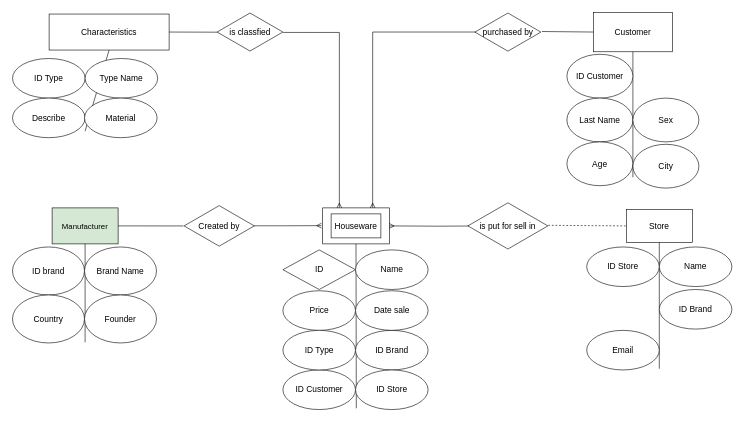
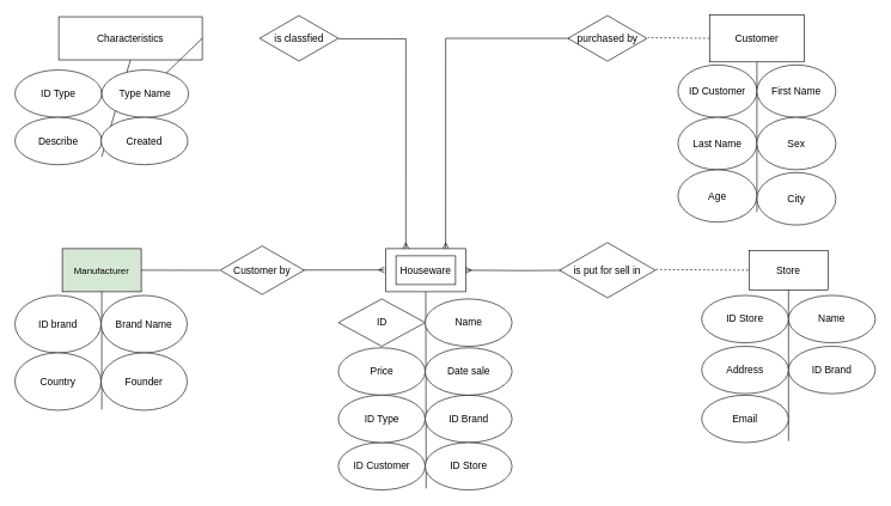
  <mxCell id="0" />
  <mxCell id="1" parent="0" />
  <mxCell id="2" value="" style="rounded=0;whiteSpace=wrap;html=1;gradientColor=none;fillColor=default;" parent="1" vertex="1"><mxGeometry x="537" y="346" width="111" height="60" as="geometry" /></mxCell>
  <mxCell id="3" value="Houseware" style="rounded=0;whiteSpace=wrap;html=1;fillColor=default;gradientColor=none;fontSize=14;" parent="1" vertex="1"><mxGeometry x="551" y="356" width="83" height="40" as="geometry" /></mxCell>
  <mxCell id="4" value="" style="endArrow=none;html=1;rounded=0;fontSize=14;entryX=0.5;entryY=1;entryDx=0;entryDy=0;" parent="1" target="2" edge="1"><mxGeometry width="50" height="50" relative="1" as="geometry"><mxPoint x="593" y="680" as="sourcePoint" /><mxPoint x="592" y="438" as="targetPoint" /></mxGeometry></mxCell>
  <mxCell id="5" value="" style="edgeStyle=orthogonalEdgeStyle;fontSize=12;html=1;endArrow=ERmany;rounded=0;startArrow=none;entryX=0;entryY=0.5;entryDx=0;entryDy=0;exitX=0.993;exitY=0.497;exitDx=0;exitDy=0;exitPerimeter=0;" parent="1" source="6" edge="1"><mxGeometry width="100" height="100" relative="1" as="geometry"><mxPoint x="350" y="376" as="sourcePoint" /><mxPoint x="535" y="375.58" as="targetPoint" /><Array as="points" /></mxGeometry></mxCell>
- <mxCell id="6" value="Created by" style="html=1;whiteSpace=wrap;aspect=fixed;shape=isoRectangle;rounded=0;fontSize=14;fillColor=default;gradientColor=none;" parent="1" vertex="1"><mxGeometry x="306" y="340.9" width="117" height="70.2" as="geometry" /></mxCell>
+ <mxCell id="6" value="Customer by" style="html=1;whiteSpace=wrap;aspect=fixed;shape=isoRectangle;rounded=0;fontSize=14;fillColor=default;gradientColor=none;" parent="1" vertex="1"><mxGeometry x="306" y="340.9" width="117" height="70.2" as="geometry" /></mxCell>
  <mxCell id="7" value="&lt;font style=&quot;font-size: 13px;&quot;&gt;Manufacturer&lt;/font&gt;" style="rounded=0;whiteSpace=wrap;html=1;fontSize=14;fillColor=#d5e8d4;" parent="1" vertex="1"><mxGeometry x="86" y="346" width="110" height="60" as="geometry" /></mxCell>
  <mxCell id="8" value="" style="endArrow=none;html=1;rounded=0;fontSize=14;entryX=-0.007;entryY=0.501;entryDx=0;entryDy=0;entryPerimeter=0;exitX=1;exitY=0.5;exitDx=0;exitDy=0;" parent="1" source="7" target="6" edge="1"><mxGeometry width="50" height="50" relative="1" as="geometry"><mxPoint x="240" y="444" as="sourcePoint" /><mxPoint x="290" y="394" as="targetPoint" /></mxGeometry></mxCell>
  <mxCell id="9" value="" style="edgeStyle=orthogonalEdgeStyle;fontSize=12;html=1;endArrow=ERmany;rounded=0;startArrow=none;entryX=1;entryY=0.5;entryDx=0;entryDy=0;" parent="1" target="2" edge="1"><mxGeometry width="100" height="100" relative="1" as="geometry"><mxPoint x="812" y="376" as="sourcePoint" /><mxPoint x="869.82" y="396" as="targetPoint" /><Array as="points" /></mxGeometry></mxCell>
  <mxCell id="10" value="is put for sell in" style="html=1;whiteSpace=wrap;aspect=fixed;shape=isoRectangle;rounded=0;fontSize=14;fillColor=default;gradientColor=none;" parent="1" vertex="1"><mxGeometry x="779" y="336" width="133.33" height="80" as="geometry" /></mxCell>
  <mxCell id="11" value="Store" style="rounded=0;whiteSpace=wrap;html=1;fontSize=14;fillColor=default;gradientColor=none;" parent="1" vertex="1"><mxGeometry x="1043" y="348.5" width="110" height="55" as="geometry" /></mxCell>
  <mxCell id="12" value="" style="endArrow=none;html=1;rounded=0;fontSize=14;exitX=1.005;exitY=0.488;exitDx=0;exitDy=0;exitPerimeter=0;entryX=0;entryY=0.5;entryDx=0;entryDy=0;dashed=1;" parent="1" source="10" target="11" edge="1"><mxGeometry width="50" height="50" relative="1" as="geometry"><mxPoint x="658" y="334" as="sourcePoint" /><mxPoint x="708" y="284" as="targetPoint" /></mxGeometry></mxCell>
  <mxCell id="13" value="" style="edgeStyle=orthogonalEdgeStyle;fontSize=12;html=1;endArrow=ERmany;rounded=0;startArrow=none;exitX=1.003;exitY=0.51;exitDx=0;exitDy=0;exitPerimeter=0;entryX=0.25;entryY=0;entryDx=0;entryDy=0;" parent="1" source="14" target="2" edge="1"><mxGeometry width="100" height="100" relative="1" as="geometry"><mxPoint x="471" y="31" as="sourcePoint" /><mxPoint x="592" y="284" as="targetPoint" /><Array as="points"><mxPoint x="565" y="54" /></Array></mxGeometry></mxCell>
  <mxCell id="14" value="is classfied" style="html=1;whiteSpace=wrap;aspect=fixed;shape=isoRectangle;rounded=0;fontSize=14;fillColor=default;gradientColor=none;" parent="1" vertex="1"><mxGeometry x="361" y="20" width="109.67" height="65.8" as="geometry" /></mxCell>
  <mxCell id="15" value="Characteristics" style="rounded=0;whiteSpace=wrap;html=1;fontSize=14;fillColor=default;gradientColor=none;" parent="1" vertex="1"><mxGeometry x="81" y="22.9" width="200" height="60" as="geometry" /></mxCell>
- <mxCell id="16" value="" style="endArrow=none;html=1;rounded=0;fontSize=14;exitX=1;exitY=0.5;exitDx=0;exitDy=0;entryX=0.004;entryY=0.504;entryDx=0;entryDy=0;entryPerimeter=0;" parent="1" source="15" target="14" edge="1"><mxGeometry width="50" height="50" relative="1" as="geometry"><mxPoint x="361" y="213" as="sourcePoint" /><mxPoint x="411" y="163" as="targetPoint" /></mxGeometry></mxCell>
+ <mxCell id="16" value="" style="endArrow=none;html=1;rounded=0;fontSize=14;exitX=1;exitY=0.5;exitDx=0;exitDy=0;" parent="1" source="15" target="30" edge="1"><mxGeometry width="50" height="50" relative="1" as="geometry"><mxPoint x="361" y="213" as="sourcePoint" /><mxPoint x="411" y="163" as="targetPoint" /></mxGeometry></mxCell>
  <mxCell id="17" value="&lt;div style=&quot;text-align: start;&quot;&gt;purchased by&lt;/div&gt;" style="html=1;whiteSpace=wrap;aspect=fixed;shape=isoRectangle;rounded=0;fontSize=14;fillColor=default;gradientColor=none;" parent="1" vertex="1"><mxGeometry x="790.67" y="20" width="109.99" height="66" as="geometry" /></mxCell>
  <mxCell id="18" value="Customer" style="rounded=0;whiteSpace=wrap;html=1;fontSize=14;fillColor=default;gradientColor=none;" parent="1" vertex="1"><mxGeometry x="988" y="20" width="132" height="65.8" as="geometry" /></mxCell>
  <mxCell id="19" value="" style="endArrow=none;html=1;rounded=0;fontSize=14;entryX=0.5;entryY=1;entryDx=0;entryDy=0;" parent="1" target="15" edge="1"><mxGeometry width="50" height="50" relative="1" as="geometry"><mxPoint x="141" y="218" as="sourcePoint" /><mxPoint x="620" y="295" as="targetPoint" /></mxGeometry></mxCell>
  <mxCell id="20" value="" style="endArrow=none;html=1;rounded=0;fontSize=14;exitX=0.5;exitY=1;exitDx=0;exitDy=0;" parent="1" source="7" edge="1"><mxGeometry width="50" height="50" relative="1" as="geometry"><mxPoint x="350" y="433" as="sourcePoint" /><mxPoint x="141" y="570" as="targetPoint" /></mxGeometry></mxCell>
  <mxCell id="21" value="" style="endArrow=none;html=1;rounded=0;fontSize=14;entryX=0.5;entryY=1;entryDx=0;entryDy=0;" parent="1" target="11" edge="1"><mxGeometry width="50" height="50" relative="1" as="geometry"><mxPoint x="1098" y="614" as="sourcePoint" /><mxPoint x="730" y="350" as="targetPoint" /></mxGeometry></mxCell>
  <mxCell id="22" value="" style="endArrow=none;html=1;rounded=0;fontSize=14;entryX=0.5;entryY=1;entryDx=0;entryDy=0;" parent="1" target="18" edge="1"><mxGeometry width="50" height="50" relative="1" as="geometry"><mxPoint x="1054" y="295" as="sourcePoint" /><mxPoint x="719" y="218" as="targetPoint" /></mxGeometry></mxCell>
  <mxCell id="23" value="" style="edgeStyle=orthogonalEdgeStyle;fontSize=12;html=1;endArrow=ERmany;rounded=0;startArrow=none;exitX=0.013;exitY=0.498;exitDx=0;exitDy=0;exitPerimeter=0;entryX=0.75;entryY=0;entryDx=0;entryDy=0;" parent="1" source="17" target="2" edge="1"><mxGeometry width="100" height="100" relative="1" as="geometry"><mxPoint x="481.999" y="64.558" as="sourcePoint" /><mxPoint x="575.75" y="357" as="targetPoint" /><Array as="points"><mxPoint x="620" y="53" /></Array></mxGeometry></mxCell>
- <mxCell id="24" value="" style="endArrow=none;html=1;rounded=0;fontSize=14;entryX=1.016;entryY=0.485;entryDx=0;entryDy=0;entryPerimeter=0;exitX=0;exitY=0.5;exitDx=0;exitDy=0;" parent="1" source="18" target="17" edge="1"><mxGeometry width="50" height="50" relative="1" as="geometry"><mxPoint x="889" y="213" as="sourcePoint" /><mxPoint x="939" y="163" as="targetPoint" /></mxGeometry></mxCell>
+ <mxCell id="24" value="" style="endArrow=none;html=1;rounded=0;fontSize=14;entryX=1.016;entryY=0.485;entryDx=0;entryDy=0;entryPerimeter=0;exitX=0;exitY=0.5;exitDx=0;exitDy=0;dashed=1;" parent="1" source="18" target="17" edge="1"><mxGeometry width="50" height="50" relative="1" as="geometry"><mxPoint x="889" y="213" as="sourcePoint" /><mxPoint x="939" y="163" as="targetPoint" /></mxGeometry></mxCell>
  <mxCell id="25" value="ID brand" style="ellipse;whiteSpace=wrap;html=1;rounded=0;fontSize=14;fillColor=default;gradientColor=none;" parent="1" vertex="1"><mxGeometry x="20" y="411.1" width="120" height="80" as="geometry" /></mxCell>
  <mxCell id="26" value="Brand Name" style="ellipse;whiteSpace=wrap;html=1;rounded=0;fontSize=14;fillColor=default;gradientColor=none;" parent="1" vertex="1"><mxGeometry x="140" y="411.1" width="120" height="80" as="geometry" /></mxCell>
  <mxCell id="27" value="Founder" style="ellipse;whiteSpace=wrap;html=1;rounded=0;fontSize=14;fillColor=default;gradientColor=none;" parent="1" vertex="1"><mxGeometry x="140" y="491.1" width="120" height="80" as="geometry" /></mxCell>
  <mxCell id="28" value="Country" style="ellipse;whiteSpace=wrap;html=1;rounded=0;fontSize=14;fillColor=default;gradientColor=none;" parent="1" vertex="1"><mxGeometry x="20" y="491.1" width="120" height="80" as="geometry" /></mxCell>
  <mxCell id="29" value="ID Type" style="ellipse;whiteSpace=wrap;html=1;rounded=0;fontSize=14;fillColor=default;gradientColor=none;" parent="1" vertex="1"><mxGeometry x="20" y="97" width="121" height="66" as="geometry" /></mxCell>
  <mxCell id="30" value="Type Name" style="ellipse;whiteSpace=wrap;html=1;rounded=0;fontSize=14;fillColor=default;gradientColor=none;" parent="1" vertex="1"><mxGeometry x="141" y="97" width="121" height="66" as="geometry" /></mxCell>
  <mxCell id="31" value="Describe" style="ellipse;whiteSpace=wrap;html=1;rounded=0;fontSize=14;fillColor=default;gradientColor=none;" parent="1" vertex="1"><mxGeometry x="20" y="163" width="121" height="66" as="geometry" /></mxCell>
  <mxCell id="32" value="ID Customer" style="ellipse;whiteSpace=wrap;html=1;rounded=0;fontSize=14;fillColor=default;gradientColor=none;" parent="1" vertex="1"><mxGeometry x="944" y="90" width="110" height="73" as="geometry" /></mxCell>
+ <mxCell id="33" value="First Name" style="ellipse;whiteSpace=wrap;html=1;rounded=0;fontSize=14;fillColor=default;gradientColor=none;" parent="1" vertex="1"><mxGeometry x="1054" y="90" width="110" height="73" as="geometry" /></mxCell>
  <mxCell id="34" value="Last Name" style="ellipse;whiteSpace=wrap;html=1;rounded=0;fontSize=14;fillColor=default;gradientColor=none;" parent="1" vertex="1"><mxGeometry x="944" y="163" width="110" height="73" as="geometry" /></mxCell>
  <mxCell id="35" value="Sex" style="ellipse;whiteSpace=wrap;html=1;rounded=0;fontSize=14;fillColor=default;gradientColor=none;" parent="1" vertex="1"><mxGeometry x="1054" y="163" width="110" height="73" as="geometry" /></mxCell>
  <mxCell id="36" value="Age" style="ellipse;whiteSpace=wrap;html=1;rounded=0;fontSize=14;fillColor=default;gradientColor=none;" parent="1" vertex="1"><mxGeometry x="944" y="236" width="110" height="73" as="geometry" /></mxCell>
  <mxCell id="37" value="City" style="ellipse;whiteSpace=wrap;html=1;rounded=0;fontSize=14;fillColor=default;gradientColor=none;" parent="1" vertex="1"><mxGeometry x="1054" y="240" width="110" height="73" as="geometry" /></mxCell>
  <mxCell id="38" value="ID" style="rhombus;whiteSpace=wrap;html=1;fontSize=14;fillColor=default;gradientColor=none;" parent="1" vertex="1"><mxGeometry x="470.67" y="416" width="121" height="66" as="geometry" /></mxCell>
  <mxCell id="39" value="ID Brand" style="ellipse;whiteSpace=wrap;html=1;rounded=0;fontSize=14;fillColor=default;gradientColor=none;" parent="1" vertex="1"><mxGeometry x="591.67" y="550.1" width="121" height="66" as="geometry" /></mxCell>
  <mxCell id="40" value="Price" style="ellipse;whiteSpace=wrap;html=1;rounded=0;fontSize=14;fillColor=default;gradientColor=none;" parent="1" vertex="1"><mxGeometry x="470.67" y="484.1" width="121" height="66" as="geometry" /></mxCell>
  <mxCell id="41" value="ID Store" style="ellipse;whiteSpace=wrap;html=1;rounded=0;fontSize=14;fillColor=default;gradientColor=none;" parent="1" vertex="1"><mxGeometry x="591.67" y="616.1" width="121" height="66" as="geometry" /></mxCell>
  <mxCell id="42" value="ID Customer" style="ellipse;whiteSpace=wrap;html=1;rounded=0;fontSize=14;fillColor=default;gradientColor=none;" parent="1" vertex="1"><mxGeometry x="470.67" y="616.1" width="121" height="66" as="geometry" /></mxCell>
  <mxCell id="43" value="Name" style="ellipse;whiteSpace=wrap;html=1;rounded=0;fontSize=14;fillColor=default;gradientColor=none;" parent="1" vertex="1"><mxGeometry x="591.67" y="416" width="121" height="66" as="geometry" /></mxCell>
  <mxCell id="44" value="ID Store" style="ellipse;whiteSpace=wrap;html=1;rounded=0;fontSize=14;fillColor=default;gradientColor=none;" parent="1" vertex="1"><mxGeometry x="977" y="411.1" width="121" height="66" as="geometry" /></mxCell>
  <mxCell id="45" value="Name" style="ellipse;whiteSpace=wrap;html=1;rounded=0;fontSize=14;fillColor=default;gradientColor=none;" parent="1" vertex="1"><mxGeometry x="1098" y="411.1" width="121" height="66" as="geometry" /></mxCell>
+ <mxCell id="46" value="Address" style="ellipse;whiteSpace=wrap;html=1;rounded=0;fontSize=14;fillColor=default;gradientColor=none;" parent="1" vertex="1"><mxGeometry x="977" y="482" width="121" height="66" as="geometry" /></mxCell>
  <mxCell id="47" value="ID Brand" style="ellipse;whiteSpace=wrap;html=1;rounded=0;fontSize=14;fillColor=default;gradientColor=none;" parent="1" vertex="1"><mxGeometry x="1098" y="482" width="121" height="66" as="geometry" /></mxCell>
  <mxCell id="48" value="Email" style="ellipse;whiteSpace=wrap;html=1;rounded=0;fontSize=14;fillColor=default;gradientColor=none;" parent="1" vertex="1"><mxGeometry x="977" y="550.1" width="121" height="66" as="geometry" /></mxCell>
  <mxCell id="49" value="ID Type" style="ellipse;whiteSpace=wrap;html=1;rounded=0;fontSize=14;fillColor=default;gradientColor=none;" parent="1" vertex="1"><mxGeometry x="470.67" y="550.1" width="121" height="66" as="geometry" /></mxCell>
  <mxCell id="50" value="Date sale" style="ellipse;whiteSpace=wrap;html=1;rounded=0;fontSize=14;fillColor=default;gradientColor=none;" parent="1" vertex="1"><mxGeometry x="591.67" y="484.1" width="121" height="66" as="geometry" /></mxCell>
- <mxCell id="51" value="Material" style="ellipse;whiteSpace=wrap;html=1;rounded=0;fontSize=14;fillColor=default;gradientColor=none;" parent="1" vertex="1"><mxGeometry x="140" y="163" width="121" height="66" as="geometry" /></mxCell>
+ <mxCell id="51" value="Created" style="ellipse;whiteSpace=wrap;html=1;rounded=0;fontSize=14;fillColor=default;gradientColor=none;" parent="1" vertex="1"><mxGeometry x="140" y="163" width="121" height="66" as="geometry" /></mxCell>
